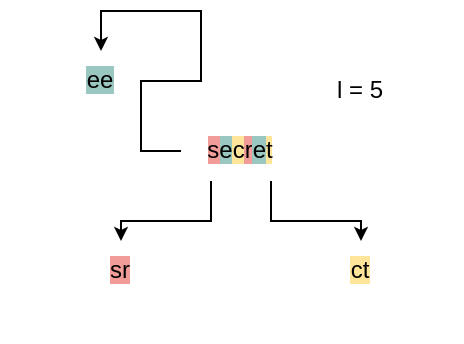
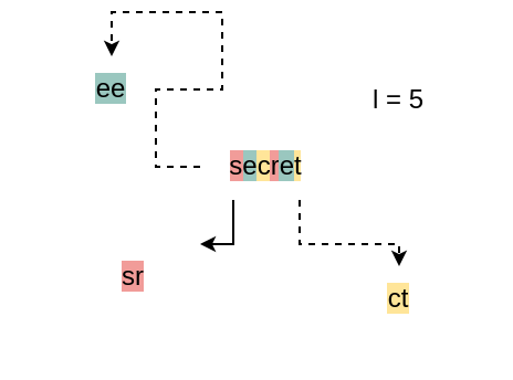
  <mxCell id="0" />
  <mxCell id="1" parent="0" />
  <mxCell id="2" style="edgeStyle=orthogonalEdgeStyle;rounded=0;orthogonalLoop=1;jettySize=auto;html=1;exitX=0.25;exitY=1;exitDx=0;exitDy=0;fontColor=#000000;endArrow=classic;endFill=1;endSize=4;" edge="1" parent="1" source="5" target="7"><mxGeometry relative="1" as="geometry"><Array as="points"><mxPoint x="105" y="105" /><mxPoint x="60" y="105" /></Array></mxGeometry></mxCell>
- <mxCell id="3" style="edgeStyle=orthogonalEdgeStyle;rounded=0;orthogonalLoop=1;jettySize=auto;html=1;entryX=0.5;entryY=0;entryDx=0;entryDy=0;fontColor=#000000;endArrow=classic;endFill=1;endSize=4;" edge="1" parent="1" source="5" target="8"><mxGeometry relative="1" as="geometry" /></mxCell>
- <mxCell id="4" style="edgeStyle=orthogonalEdgeStyle;rounded=0;orthogonalLoop=1;jettySize=auto;html=1;exitX=0.75;exitY=1;exitDx=0;exitDy=0;entryX=0.5;entryY=0;entryDx=0;entryDy=0;fontColor=#000000;endArrow=classic;endFill=1;endSize=4;" edge="1" parent="1" source="5" target="9"><mxGeometry relative="1" as="geometry"><Array as="points"><mxPoint x="135" y="105" /><mxPoint x="180" y="105" /></Array></mxGeometry></mxCell>
+ <mxCell id="3" style="edgeStyle=orthogonalEdgeStyle;rounded=0;orthogonalLoop=1;jettySize=auto;html=1;entryX=0.5;entryY=0;entryDx=0;entryDy=0;fontColor=#000000;endArrow=classic;endFill=1;endSize=4;dashed=1;" edge="1" parent="1" source="5" target="8"><mxGeometry relative="1" as="geometry" /></mxCell>
+ <mxCell id="4" style="edgeStyle=orthogonalEdgeStyle;rounded=0;orthogonalLoop=1;jettySize=auto;html=1;exitX=0.75;exitY=1;exitDx=0;exitDy=0;entryX=0.5;entryY=0;entryDx=0;entryDy=0;fontColor=#000000;endArrow=classic;endFill=1;endSize=4;dashed=1;" edge="1" parent="1" source="5" target="9"><mxGeometry relative="1" as="geometry"><Array as="points"><mxPoint x="135" y="105" /><mxPoint x="180" y="105" /></Array></mxGeometry></mxCell>
  <mxCell id="5" value="&lt;span style=&quot;background-color: rgb(241, 156, 153);&quot;&gt;s&lt;/span&gt;&lt;span style=&quot;background-color: rgb(154, 199, 191);&quot;&gt;e&lt;/span&gt;&lt;span style=&quot;background-color: rgb(255, 229, 153);&quot;&gt;c&lt;/span&gt;&lt;span style=&quot;background-color: rgb(241, 156, 153);&quot;&gt;r&lt;/span&gt;&lt;span style=&quot;background-color: rgb(154, 199, 191);&quot;&gt;e&lt;/span&gt;&lt;span style=&quot;background-color: rgb(255, 229, 153);&quot;&gt;t&lt;/span&gt;" style="text;html=1;strokeColor=none;fillColor=none;align=center;verticalAlign=middle;whiteSpace=wrap;rounded=0;" vertex="1" parent="1"><mxGeometry x="90" y="55" width="60" height="30" as="geometry" /></mxCell>
  <mxCell id="6" value="l = 5" style="text;html=1;strokeColor=none;fillColor=none;align=center;verticalAlign=middle;whiteSpace=wrap;rounded=0;" vertex="1" parent="1"><mxGeometry x="150" y="25" width="60" height="30" as="geometry" /></mxCell>
- <mxCell id="7" value="&lt;font style=&quot;background-color: rgb(241, 156, 153);&quot; color=&quot;#000000&quot;&gt;sr&lt;/font&gt;" style="text;html=1;strokeColor=none;fillColor=none;align=center;verticalAlign=middle;whiteSpace=wrap;rounded=0;fontColor=#9AC7BF;" vertex="1" parent="1"><mxGeometry x="30" y="115" width="60" height="30" as="geometry" /></mxCell>
+ <mxCell id="7" value="&lt;font style=&quot;background-color: rgb(241, 156, 153);&quot; color=&quot;#000000&quot;&gt;sr&lt;/font&gt;" style="text;html=1;strokeColor=none;fillColor=none;align=center;verticalAlign=middle;whiteSpace=wrap;rounded=0;fontColor=#9AC7BF;" vertex="1" parent="1"><mxGeometry x="30" y="105" width="60" height="30" as="geometry" /></mxCell>
  <mxCell id="8" value="&lt;font style=&quot;background-color: rgb(154, 199, 191);&quot; color=&quot;#000000&quot;&gt;ee&lt;/font&gt;" style="text;html=1;strokeColor=none;fillColor=none;align=center;verticalAlign=middle;whiteSpace=wrap;rounded=0;fontColor=#9AC7BF;" vertex="1" parent="1"><mxGeometry x="20" y="20" width="60" height="30" as="geometry" /></mxCell>
  <mxCell id="9" value="&lt;font style=&quot;background-color: rgb(255, 229, 153);&quot; color=&quot;#000000&quot;&gt;ct&lt;/font&gt;" style="text;html=1;strokeColor=none;fillColor=none;align=center;verticalAlign=middle;whiteSpace=wrap;rounded=0;fontColor=#9AC7BF;" vertex="1" parent="1"><mxGeometry x="150" y="115" width="60" height="30" as="geometry" /></mxCell>
